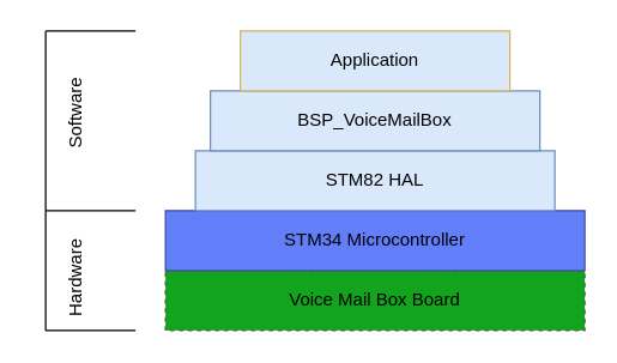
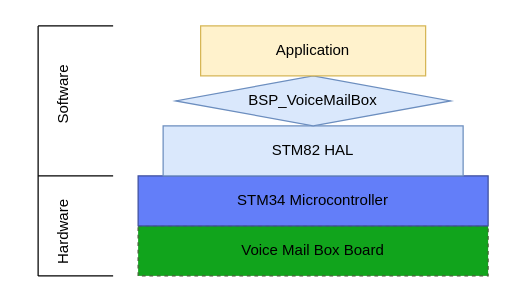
  <mxCell id="0" />
  <mxCell id="1" parent="0" />
  <mxCell id="2" value="Voice Mail Box Board" style="rounded=0;whiteSpace=wrap;html=1;fillColor=#11A41C;strokeColor=#456036;dashed=1;" vertex="1" parent="1"><mxGeometry x="110" y="180" width="280" height="40" as="geometry" /></mxCell>
  <mxCell id="3" value="STM34 Microcontroller" style="rounded=0;whiteSpace=wrap;html=1;fillColor=#637EF9;strokeColor=#3E4F9D;" vertex="1" parent="1"><mxGeometry x="110" y="140" width="280" height="40" as="geometry" /></mxCell>
  <mxCell id="4" value="STM82 HAL" style="rounded=0;whiteSpace=wrap;html=1;fillColor=#dae8fc;strokeColor=#6c8ebf;" vertex="1" parent="1"><mxGeometry x="130" y="100" width="240" height="40" as="geometry" /></mxCell>
- <mxCell id="5" value="BSP_VoiceMailBox" style="rounded=0;whiteSpace=wrap;html=1;fillColor=#dae8fc;strokeColor=#6c8ebf;" vertex="1" parent="1"><mxGeometry x="140" y="60" width="220" height="40" as="geometry" /></mxCell>
- <mxCell id="6" value="Application" style="rounded=0;whiteSpace=wrap;html=1;fillColor=#dae8fc;strokeColor=#d6b656;" vertex="1" parent="1"><mxGeometry x="160" y="20" width="180" height="40" as="geometry" /></mxCell>
+ <mxCell id="5" value="BSP_VoiceMailBox" style="rhombus;whiteSpace=wrap;html=1;fillColor=#dae8fc;strokeColor=#6c8ebf;" vertex="1" parent="1"><mxGeometry x="140" y="60" width="220" height="40" as="geometry" /></mxCell>
+ <mxCell id="6" value="Application" style="rounded=0;whiteSpace=wrap;html=1;fillColor=#fff2cc;strokeColor=#d6b656;" vertex="1" parent="1"><mxGeometry x="160" y="20" width="180" height="40" as="geometry" /></mxCell>
  <mxCell id="7" value="Hardware" style="text;html=1;align=center;verticalAlign=middle;whiteSpace=wrap;rounded=0;rotation=-90;" vertex="1" parent="1"><mxGeometry x="20" y="170" width="60" height="30" as="geometry" /></mxCell>
  <mxCell id="8" value="Software" style="text;html=1;align=center;verticalAlign=middle;whiteSpace=wrap;rounded=0;rotation=-90;" vertex="1" parent="1"><mxGeometry x="20" y="60" width="60" height="30" as="geometry" /></mxCell>
  <mxCell id="9" value="" style="endArrow=none;html=1;rounded=0;" edge="1" parent="1"><mxGeometry width="50" height="50" relative="1" as="geometry"><mxPoint x="30" y="220" as="sourcePoint" /><mxPoint x="90" y="220" as="targetPoint" /></mxGeometry></mxCell>
  <mxCell id="10" value="" style="endArrow=none;html=1;rounded=0;" edge="1" parent="1"><mxGeometry width="50" height="50" relative="1" as="geometry"><mxPoint x="30" y="140" as="sourcePoint" /><mxPoint x="90" y="140" as="targetPoint" /></mxGeometry></mxCell>
  <mxCell id="11" value="" style="endArrow=none;html=1;rounded=0;" edge="1" parent="1"><mxGeometry width="50" height="50" relative="1" as="geometry"><mxPoint x="30" y="20" as="sourcePoint" /><mxPoint x="90" y="20" as="targetPoint" /></mxGeometry></mxCell>
  <mxCell id="12" value="" style="endArrow=none;html=1;rounded=0;" edge="1" parent="1"><mxGeometry width="50" height="50" relative="1" as="geometry"><mxPoint x="30" y="140" as="sourcePoint" /><mxPoint x="30" y="20" as="targetPoint" /></mxGeometry></mxCell>
  <mxCell id="13" value="" style="endArrow=none;html=1;rounded=0;" edge="1" parent="1"><mxGeometry width="50" height="50" relative="1" as="geometry"><mxPoint x="30" y="220" as="sourcePoint" /><mxPoint x="30" y="140" as="targetPoint" /></mxGeometry></mxCell>
